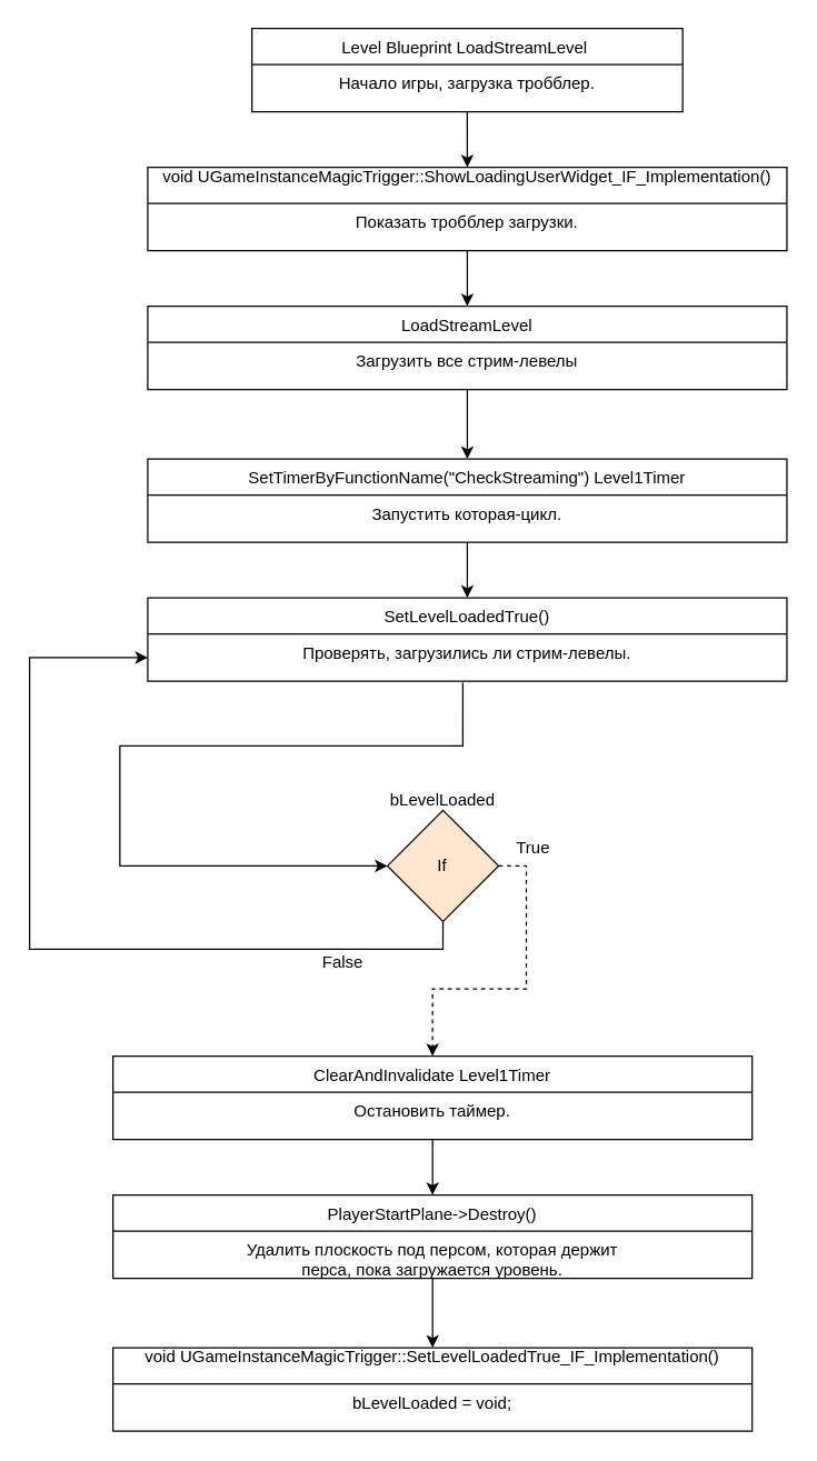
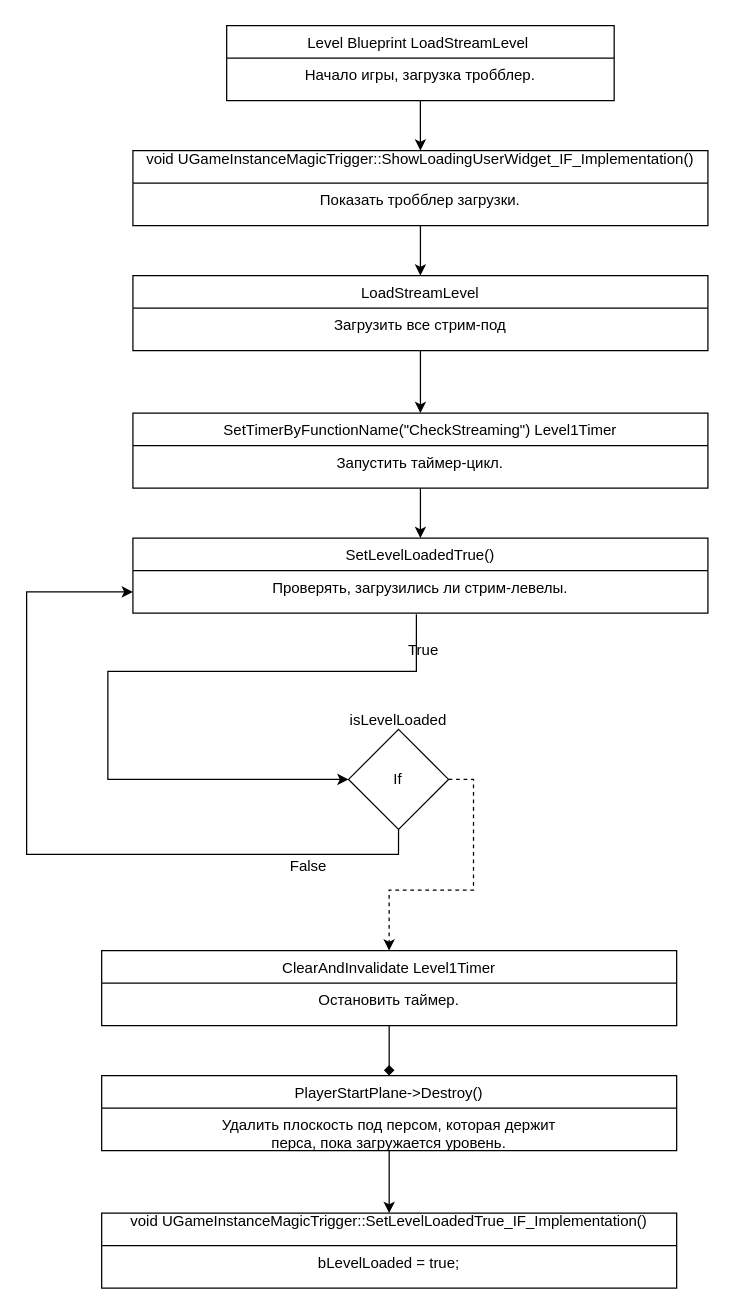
  <mxCell id="0" />
  <mxCell id="1" parent="0" />
  <mxCell id="2" value="" style="edgeStyle=orthogonalEdgeStyle;rounded=0;orthogonalLoop=1;jettySize=auto;html=1;" parent="1" source="3" edge="1"><mxGeometry relative="1" as="geometry"><mxPoint x="335.84" y="120" as="targetPoint" /></mxGeometry></mxCell>
  <mxCell id="3" value="Level Blueprint LoadStreamLevel " style="swimlane;fontStyle=0;childLayout=stackLayout;horizontal=1;startSize=26;fillColor=none;horizontalStack=0;resizeParent=1;resizeParentMax=0;resizeLast=0;collapsible=0;marginBottom=0;html=0;autosize=0;" parent="1" vertex="1"><mxGeometry x="180.84" y="20" width="310" height="60" as="geometry"><mxRectangle x="90" y="150" width="420" height="26" as="alternateBounds" /></mxGeometry></mxCell>
  <mxCell id="4" value="Начало игры, загрузка тробблер." style="text;strokeColor=none;fillColor=none;align=center;verticalAlign=top;spacingLeft=4;spacingRight=4;overflow=hidden;rotatable=0;points=[[0,0.5],[1,0.5]];portConstraint=eastwest;collapsible=0;" parent="3" vertex="1"><mxGeometry y="26" width="310" height="34" as="geometry" /></mxCell>
  <mxCell id="5" value="" style="edgeStyle=orthogonalEdgeStyle;rounded=0;orthogonalLoop=1;jettySize=auto;html=1;" parent="1" source="6" target="9" edge="1"><mxGeometry relative="1" as="geometry" /></mxCell>
  <mxCell id="6" value="void UGameInstanceMagicTrigger::ShowLoadingUserWidget_IF_Implementation()&#10;" style="swimlane;fontStyle=0;childLayout=stackLayout;horizontal=1;startSize=26;fillColor=none;horizontalStack=0;resizeParent=1;resizeParentMax=0;resizeLast=0;collapsible=0;marginBottom=0;html=0;autosize=0;" parent="1" vertex="1"><mxGeometry x="105.84" y="120" width="460" height="60" as="geometry"><mxRectangle x="90" y="150" width="420" height="26" as="alternateBounds" /></mxGeometry></mxCell>
  <mxCell id="7" value="Показать тробблер загрузки." style="text;strokeColor=none;fillColor=none;align=center;verticalAlign=top;spacingLeft=4;spacingRight=4;overflow=hidden;rotatable=0;points=[[0,0.5],[1,0.5]];portConstraint=eastwest;collapsible=0;" parent="6" vertex="1"><mxGeometry y="26" width="460" height="34" as="geometry" /></mxCell>
  <mxCell id="8" value="" style="edgeStyle=orthogonalEdgeStyle;rounded=0;orthogonalLoop=1;jettySize=auto;html=1;entryX=0.5;entryY=0;entryDx=0;entryDy=0;" parent="1" source="9" target="12" edge="1"><mxGeometry relative="1" as="geometry" /></mxCell>
  <mxCell id="9" value="LoadStreamLevel" style="swimlane;fontStyle=0;childLayout=stackLayout;horizontal=1;startSize=26;fillColor=none;horizontalStack=0;resizeParent=1;resizeParentMax=0;resizeLast=0;collapsible=0;marginBottom=0;html=0;autosize=0;" parent="1" vertex="1"><mxGeometry x="105.84" y="220" width="460" height="60" as="geometry"><mxRectangle x="90" y="150" width="420" height="26" as="alternateBounds" /></mxGeometry></mxCell>
- <mxCell id="10" value="Загрузить все стрим-левелы" style="text;strokeColor=none;fillColor=none;align=center;verticalAlign=top;spacingLeft=4;spacingRight=4;overflow=hidden;rotatable=0;points=[[0,0.5],[1,0.5]];portConstraint=eastwest;collapsible=0;" parent="9" vertex="1"><mxGeometry y="26" width="460" height="34" as="geometry" /></mxCell>
+ <mxCell id="10" value="Загрузить все стрим-под" style="text;strokeColor=none;fillColor=none;align=center;verticalAlign=top;spacingLeft=4;spacingRight=4;overflow=hidden;rotatable=0;points=[[0,0.5],[1,0.5]];portConstraint=eastwest;collapsible=0;" parent="9" vertex="1"><mxGeometry y="26" width="460" height="34" as="geometry" /></mxCell>
  <mxCell id="11" value="" style="edgeStyle=orthogonalEdgeStyle;rounded=0;orthogonalLoop=1;jettySize=auto;html=1;" parent="1" source="12" target="14" edge="1"><mxGeometry relative="1" as="geometry" /></mxCell>
  <mxCell id="12" value="SetTimerByFunctionName(&quot;CheckStreaming&quot;) Level1Timer" style="swimlane;fontStyle=0;childLayout=stackLayout;horizontal=1;startSize=26;fillColor=none;horizontalStack=0;resizeParent=1;resizeParentMax=0;resizeLast=0;collapsible=0;marginBottom=0;html=0;autosize=0;" parent="1" vertex="1"><mxGeometry x="105.84" y="330" width="460" height="60" as="geometry"><mxRectangle x="90" y="150" width="420" height="26" as="alternateBounds" /></mxGeometry></mxCell>
- <mxCell id="13" value="Запустить которая-цикл." style="text;strokeColor=none;fillColor=none;align=center;verticalAlign=top;spacingLeft=4;spacingRight=4;overflow=hidden;rotatable=0;points=[[0,0.5],[1,0.5]];portConstraint=eastwest;collapsible=0;" parent="12" vertex="1"><mxGeometry y="26" width="460" height="34" as="geometry" /></mxCell>
+ <mxCell id="13" value="Запустить таймер-цикл." style="text;strokeColor=none;fillColor=none;align=center;verticalAlign=top;spacingLeft=4;spacingRight=4;overflow=hidden;rotatable=0;points=[[0,0.5],[1,0.5]];portConstraint=eastwest;collapsible=0;" parent="12" vertex="1"><mxGeometry y="26" width="460" height="34" as="geometry" /></mxCell>
  <mxCell id="14" value="SetLevelLoadedTrue()" style="swimlane;fontStyle=0;childLayout=stackLayout;horizontal=1;startSize=26;fillColor=none;horizontalStack=0;resizeParent=1;resizeParentMax=0;resizeLast=0;collapsible=0;marginBottom=0;html=0;autosize=0;" parent="1" vertex="1"><mxGeometry x="105.84" y="430" width="460" height="60" as="geometry"><mxRectangle x="90" y="150" width="420" height="26" as="alternateBounds" /></mxGeometry></mxCell>
  <mxCell id="15" value="Проверять, загрузились ли стрим-левелы." style="text;strokeColor=none;fillColor=none;align=center;verticalAlign=top;spacingLeft=4;spacingRight=4;overflow=hidden;rotatable=0;points=[[0,0.5],[1,0.5]];portConstraint=eastwest;collapsible=0;" parent="14" vertex="1"><mxGeometry y="26" width="460" height="34" as="geometry" /></mxCell>
- <mxCell id="16" value="" style="edgeStyle=orthogonalEdgeStyle;rounded=0;orthogonalLoop=1;jettySize=auto;html=1;" parent="1" source="17" target="27" edge="1"><mxGeometry relative="1" as="geometry" /></mxCell>
+ <mxCell id="16" value="" style="edgeStyle=orthogonalEdgeStyle;rounded=0;orthogonalLoop=1;jettySize=auto;html=1;endArrow=diamond;" parent="1" source="17" target="27" edge="1"><mxGeometry relative="1" as="geometry" /></mxCell>
  <mxCell id="17" value="ClearAndInvalidate Level1Timer" style="swimlane;fontStyle=0;childLayout=stackLayout;horizontal=1;startSize=26;fillColor=none;horizontalStack=0;resizeParent=1;resizeParentMax=0;resizeLast=0;collapsible=0;marginBottom=0;html=0;autosize=0;" parent="1" vertex="1"><mxGeometry x="80.84" y="760" width="460" height="60" as="geometry"><mxRectangle x="90" y="150" width="420" height="26" as="alternateBounds" /></mxGeometry></mxCell>
  <mxCell id="18" value="Остановить таймер." style="text;strokeColor=none;fillColor=none;align=center;verticalAlign=top;spacingLeft=4;spacingRight=4;overflow=hidden;rotatable=0;points=[[0,0.5],[1,0.5]];portConstraint=eastwest;collapsible=0;" parent="17" vertex="1"><mxGeometry y="26" width="460" height="34" as="geometry" /></mxCell>
  <mxCell id="19" style="edgeStyle=orthogonalEdgeStyle;rounded=0;orthogonalLoop=1;jettySize=auto;html=1;exitX=1;exitY=0.5;exitDx=0;exitDy=0;dashed=1;" parent="1" source="21" target="17" edge="1"><mxGeometry relative="1" as="geometry" /></mxCell>
  <mxCell id="20" style="edgeStyle=orthogonalEdgeStyle;rounded=0;orthogonalLoop=1;jettySize=auto;html=1;exitX=0.5;exitY=1;exitDx=0;exitDy=0;entryX=0;entryY=0.5;entryDx=0;entryDy=0;" parent="1" source="21" target="15" edge="1"><mxGeometry relative="1" as="geometry"><Array as="points"><mxPoint x="318.84" y="683" /><mxPoint x="20.84" y="683" /><mxPoint x="20.84" y="473" /></Array></mxGeometry></mxCell>
- <mxCell id="21" value="If" style="rhombus;whiteSpace=wrap;html=1;fillColor=#ffe6cc;" parent="1" vertex="1"><mxGeometry x="278.34" y="583" width="80" height="80" as="geometry" /></mxCell>
- <mxCell id="22" value="bLevelLoaded" style="text;align=center;verticalAlign=middle;resizable=0;points=[];autosize=1;strokeColor=none;" parent="1" vertex="1"><mxGeometry x="273.34" y="565" width="90" height="20" as="geometry" /></mxCell>
- <mxCell id="23" value="True" style="text;html=1;align=center;verticalAlign=middle;resizable=0;points=[];autosize=1;strokeColor=none;" parent="1" vertex="1"><mxGeometry x="363.34" y="600" width="40" height="20" as="geometry" /></mxCell>
+ <mxCell id="21" value="If" style="rhombus;whiteSpace=wrap;html=1;" parent="1" vertex="1"><mxGeometry x="278.34" y="583" width="80" height="80" as="geometry" /></mxCell>
+ <mxCell id="22" value="isLevelLoaded" style="text;align=center;verticalAlign=middle;resizable=0;points=[];autosize=1;strokeColor=none;" parent="1" vertex="1"><mxGeometry x="273.34" y="565" width="90" height="20" as="geometry" /></mxCell>
+ <mxCell id="23" value="True" style="text;html=1;align=center;verticalAlign=middle;resizable=0;points=[];autosize=1;strokeColor=none;" parent="1" vertex="1"><mxGeometry x="318.34" y="510" width="40" height="20" as="geometry" /></mxCell>
  <mxCell id="24" style="edgeStyle=orthogonalEdgeStyle;rounded=0;orthogonalLoop=1;jettySize=auto;html=1;exitX=0.493;exitY=1.029;exitDx=0;exitDy=0;exitPerimeter=0;entryX=0;entryY=0.5;entryDx=0;entryDy=0;" parent="1" source="15" target="21" edge="1"><mxGeometry relative="1" as="geometry"><mxPoint x="270.84" y="623" as="targetPoint" /></mxGeometry></mxCell>
  <mxCell id="25" value="False" style="text;html=1;align=center;verticalAlign=middle;resizable=0;points=[];autosize=1;strokeColor=none;" parent="1" vertex="1"><mxGeometry x="225.84" y="683" width="40" height="20" as="geometry" /></mxCell>
  <mxCell id="26" value="" style="edgeStyle=orthogonalEdgeStyle;rounded=0;orthogonalLoop=1;jettySize=auto;html=1;" parent="1" source="27" target="29" edge="1"><mxGeometry relative="1" as="geometry" /></mxCell>
  <mxCell id="27" value="PlayerStartPlane-&gt;Destroy()" style="swimlane;fontStyle=0;childLayout=stackLayout;horizontal=1;startSize=26;fillColor=none;horizontalStack=0;resizeParent=1;resizeParentMax=0;resizeLast=0;collapsible=0;marginBottom=0;html=0;autosize=0;" parent="1" vertex="1"><mxGeometry x="80.84" y="860" width="460" height="60" as="geometry"><mxRectangle x="90" y="150" width="420" height="26" as="alternateBounds" /></mxGeometry></mxCell>
  <mxCell id="28" value="Удалить плоскость под персом, которая держит&#10;перса, пока загружается уровень." style="text;strokeColor=none;fillColor=none;align=center;verticalAlign=top;spacingLeft=4;spacingRight=4;overflow=hidden;rotatable=0;points=[[0,0.5],[1,0.5]];portConstraint=eastwest;collapsible=0;" parent="27" vertex="1"><mxGeometry y="26" width="460" height="34" as="geometry" /></mxCell>
  <mxCell id="29" value="void UGameInstanceMagicTrigger::SetLevelLoadedTrue_IF_Implementation()&#10;" style="swimlane;fontStyle=0;childLayout=stackLayout;horizontal=1;startSize=26;fillColor=none;horizontalStack=0;resizeParent=1;resizeParentMax=0;resizeLast=0;collapsible=0;marginBottom=0;html=0;autosize=0;" parent="1" vertex="1"><mxGeometry x="80.84" y="970" width="460" height="60" as="geometry"><mxRectangle x="90" y="150" width="420" height="26" as="alternateBounds" /></mxGeometry></mxCell>
- <mxCell id="30" value="bLevelLoaded = void;&#10;" style="text;strokeColor=none;fillColor=none;align=center;verticalAlign=top;spacingLeft=4;spacingRight=4;overflow=hidden;rotatable=0;points=[[0,0.5],[1,0.5]];portConstraint=eastwest;collapsible=0;" parent="29" vertex="1"><mxGeometry y="26" width="460" height="34" as="geometry" /></mxCell>
+ <mxCell id="30" value="bLevelLoaded = true;&#10;" style="text;strokeColor=none;fillColor=none;align=center;verticalAlign=top;spacingLeft=4;spacingRight=4;overflow=hidden;rotatable=0;points=[[0,0.5],[1,0.5]];portConstraint=eastwest;collapsible=0;" parent="29" vertex="1"><mxGeometry y="26" width="460" height="34" as="geometry" /></mxCell>
